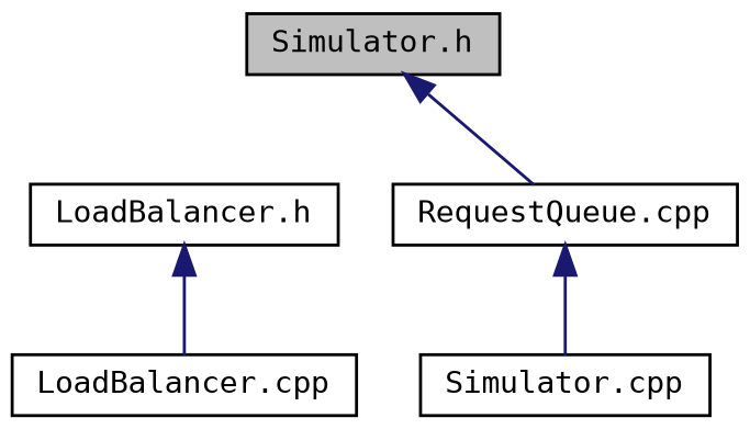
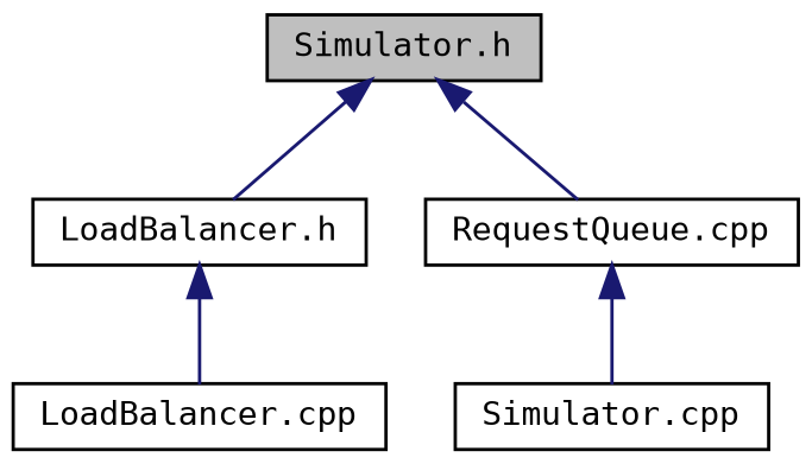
  digraph {
    fontname="DejaVu Sans Mono"
    node [color=black fillcolor=white fontname="DejaVu Sans Mono" fontsize=10 shape=record style=filled]
    edge [color=midnightblue dir=back fontname="DejaVu Sans Mono" fontsize=10 labelfontname=Helvetica labelfontsize=10 style=solid]
    n1 [fillcolor=grey75 fontcolor=black height=0.2 label="Simulator.h" width=0.4]
    n2 [height=0.2 label="LoadBalancer.h" width=0.4]
    n3 [height=0.2 label="RequestQueue.cpp" width=0.4]
    n4 [height=0.2 label="LoadBalancer.cpp" width=0.4]
    n5 [height=0.2 label="Simulator.cpp" width=0.4]
+   n1 -> n2
    n1 -> n3
    n2 -> n4
    n3 -> n5
  }
